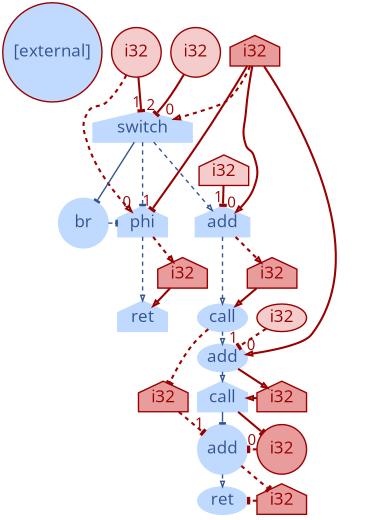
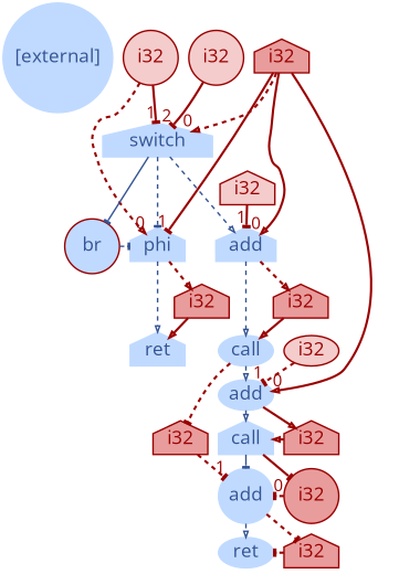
  digraph {
    fontname="Open Sans"
    nodesep=0.2
    rankdir=TB
    ranksep=0.2
    node [color="#C0DAFF" fillcolor="#C0DAFF" fontcolor="#345393" fontname="Open Sans" fontsize=25 margin=0 penwidth=2 shape=house style=filled]
    edge [arrowsize=.8 fontname="Open Sans" fontsize=22 penwidth=3 style=dashed arrowhead=onormal color="#990000" labelfontcolor="#990000" weight=0]
-   n1 [color="#990000" label="[external]" shape=circle width=2]
+   n1 [label="[external]" shape=circle width=2]
    n2 [color="#990000" fillcolor="#F4CCCC" fontcolor="#990000" label=i32 shape=circle width=1]
    n3 [color="#990000" fillcolor="#F4CCCC" fontcolor="#990000" label=i32 shape=circle width=1]
    n4 [color="#990000" fillcolor="#E99C9C" fontcolor="#990000" label=i32 width=1]
-   n5 [label=br shape=circle width=1]
+   n5 [color="#990000" label=br shape=circle width=1]
    n6 [label=phi width=1]
    n7 [label=add width=1]
    n8 [label=call shape=ellipse width=1]
    n9 [label=ret width=1]
    n10 [label=call width=1]
    n11 [color="#990000" fillcolor="#E99C9C" fontcolor="#990000" label=i32 width=1]
    n12 [color="#990000" fillcolor="#E99C9C" fontcolor="#990000" label=i32 width=1]
    n13 [label=add shape=circle width=1]
    n14 [color="#990000" fillcolor="#E99C9C" fontcolor="#990000" label=i32 shape=circle width=1]
    n15 [label=ret shape=ellipse width=1]
    n16 [color="#990000" fillcolor="#E99C9C" fontcolor="#990000" label=i32 width=1]
    n17 [label=switch width=2]
    n18 [label=add shape=ellipse width=1]
    n19 [color="#990000" fillcolor="#E99C9C" fontcolor="#990000" label=i32 width=1]
    n20 [color="#990000" fillcolor="#E99C9C" fontcolor="#990000" label=i32 width=1]
    n21 [color="#990000" fillcolor="#F4CCCC" fontcolor="#990000" label=i32 width=1]
    n22 [color="#990000" fillcolor="#F4CCCC" fontcolor="#990000" label=i32 shape=ellipse width=1]
    subgraph sub_1 {
      rank=same
      n1
      n2
      n3
      n4
    }
    subgraph sub_2 {
      rank=same
      n5
      n6
      n7
    }
    subgraph sub_3 {
      rank=same
      n8
      n9
    }
    subgraph sub_4 {
      rank=same
      n10
      n11
      n12
    }
    subgraph sub_5 {
      rank=same
      n13
      n14
    }
    subgraph sub_6 {
      rank=same
      n15
      n16
    }
    n1 -> n2 [style=invis arrowhead="" color="" labelfontcolor="" weight=""]
    n1 -> n17 [style=invis arrowhead="" color="" labelfontcolor="" weight=""]
    n2 -> n6 [headlabel=0 weight=""]
    n2 -> n17 [arrowhead=tee headlabel=1 style=solid weight=""]
    n3 -> n17 [arrowhead=tee headlabel=2 style=solid weight=""]
    n4 -> n6 [arrowhead=tee headlabel=1 style=solid]
    n4 -> n7 [headlabel=0 style=solid]
    n4 -> n17 [headlabel=0]
    n4 -> n18 [headlabel=0 style=solid]
    n5 -> n6 [arrowhead=tee color="#345393" penwidth=2 weight=10 labelfontcolor=""]
    n6 -> n9 [color="#345393" penwidth=2 weight=10 labelfontcolor=""]
    n6 -> n19
    n7 -> n8 [color="#345393" penwidth=2 weight=10 labelfontcolor=""]
    n7 -> n20
    n8 -> n11 [arrowhead=tee]
    n8 -> n18 [color="#345393" penwidth=2 weight=10 labelfontcolor=""]
    n10 -> n13 [arrowhead=tee color="#345393" penwidth=2 style=solid weight=10 labelfontcolor=""]
    n10 -> n14 [arrowhead=tee style=solid]
    n11 -> n13 [arrowhead=tee headlabel=1]
    n12 -> n10
    n13 -> n15 [color="#345393" penwidth=2 weight=10 labelfontcolor=""]
    n13 -> n16 [arrowhead=tee]
    n14 -> n13 [arrowhead=tee headlabel=0]
    n16 -> n15 [arrowhead=tee]
    n17 -> n5 [arrowhead=tee color="#345393" minlen=2 penwidth=2 style=solid weight=10 labelfontcolor=""]
    n17 -> n6 [arrowhead=tee color="#345393" minlen=2 penwidth=2 weight=10 labelfontcolor=""]
    n17 -> n7 [color="#345393" minlen=2 penwidth=2 weight=10 labelfontcolor=""]
    n18 -> n10 [color="#345393" penwidth=2 style=solid weight=10 labelfontcolor=""]
    n18 -> n12 [style=solid]
    n19 -> n9 [style=solid]
    n20 -> n8 [style=solid]
    n21 -> n7 [arrowhead=tee headlabel=1 style=solid weight=""]
    n22 -> n18 [arrowhead=tee headlabel=1 weight=""]
  }
